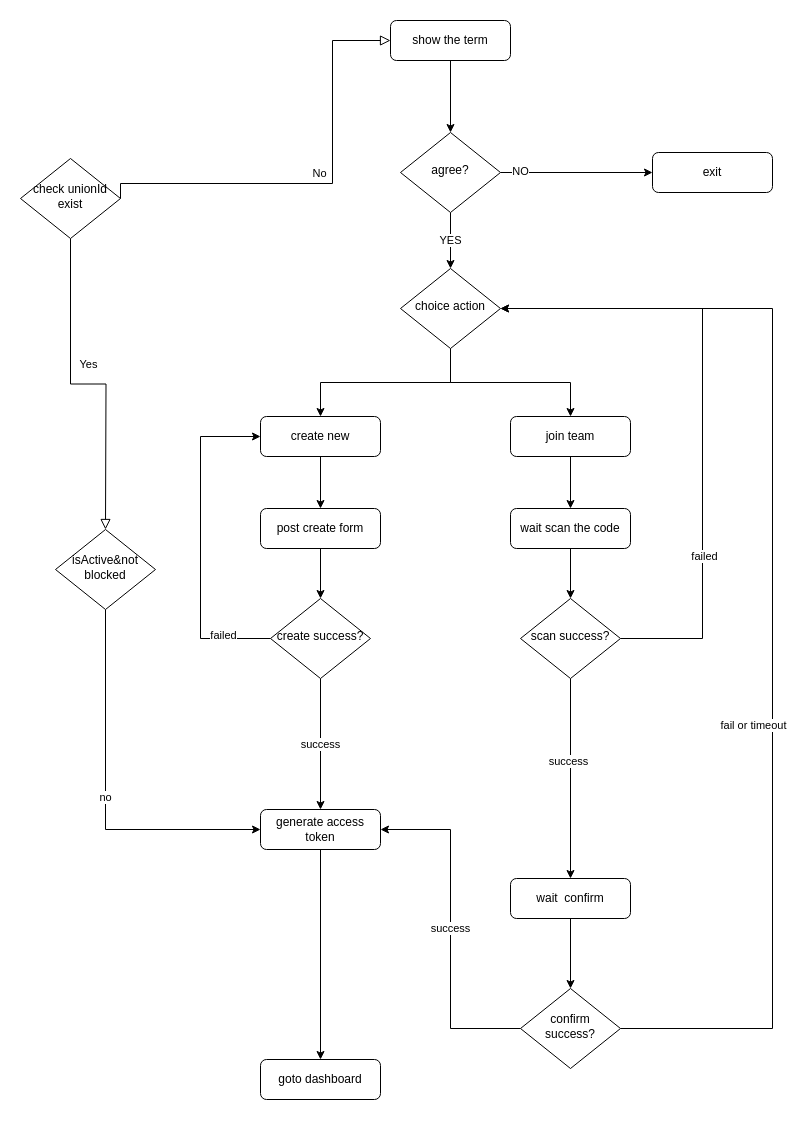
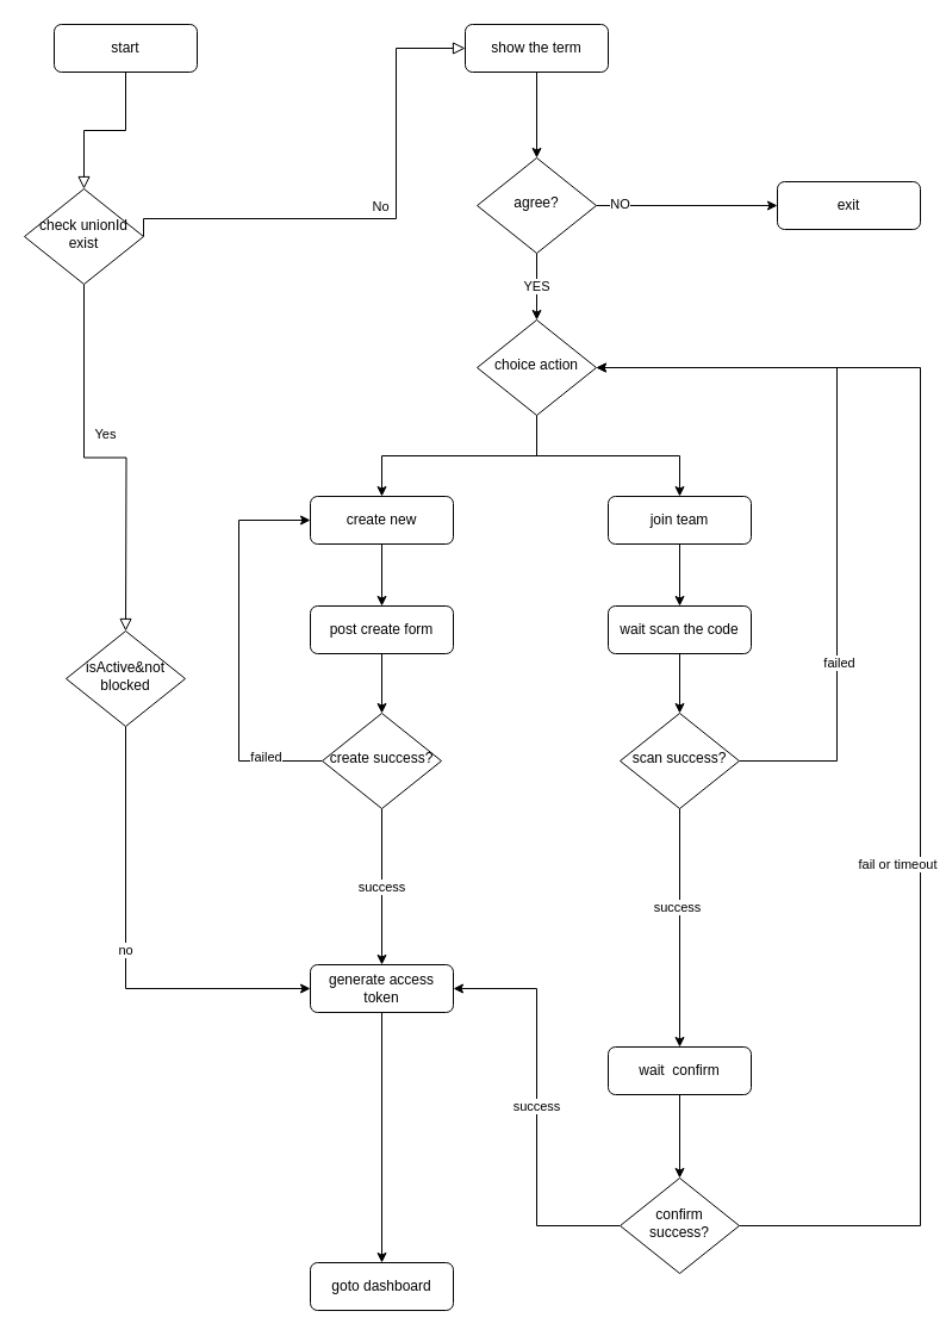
  <mxCell id="0" />
  <mxCell id="1" parent="0" />
+ <mxCell id="2" value="" style="rounded=0;html=1;jettySize=auto;orthogonalLoop=1;fontSize=11;endArrow=block;endFill=0;endSize=8;strokeWidth=1;shadow=0;labelBackgroundColor=none;edgeStyle=orthogonalEdgeStyle;" parent="1" source="3" target="6" edge="1"><mxGeometry relative="1" as="geometry" /></mxCell>
+ <mxCell id="3" value="start" style="rounded=1;whiteSpace=wrap;html=1;fontSize=12;glass=0;strokeWidth=1;shadow=0;" parent="1" vertex="1"><mxGeometry x="45" y="20" width="120" height="40" as="geometry" /></mxCell>
  <mxCell id="4" value="Yes" style="rounded=0;html=1;jettySize=auto;orthogonalLoop=1;fontSize=11;endArrow=block;endFill=0;endSize=8;strokeWidth=1;shadow=0;labelBackgroundColor=none;edgeStyle=orthogonalEdgeStyle;" parent="1" source="6" edge="1"><mxGeometry y="20" relative="1" as="geometry"><mxPoint as="offset" /><mxPoint x="105" y="529" as="targetPoint" /></mxGeometry></mxCell>
  <mxCell id="5" value="No" style="edgeStyle=orthogonalEdgeStyle;rounded=0;html=1;jettySize=auto;orthogonalLoop=1;fontSize=11;endArrow=block;endFill=0;endSize=8;strokeWidth=1;shadow=0;labelBackgroundColor=none;exitX=1;exitY=0.5;exitDx=0;exitDy=0;" parent="1" source="6" target="8" edge="1"><mxGeometry y="10" relative="1" as="geometry"><mxPoint as="offset" /><Array as="points"><mxPoint x="332" y="183" /><mxPoint x="332" y="40" /></Array></mxGeometry></mxCell>
  <mxCell id="6" value="check unionId exist" style="rhombus;whiteSpace=wrap;html=1;shadow=0;fontFamily=Helvetica;fontSize=12;align=center;strokeWidth=1;spacing=6;spacingTop=-4;" parent="1" vertex="1"><mxGeometry x="20" y="158" width="100" height="80" as="geometry" /></mxCell>
  <mxCell id="7" style="edgeStyle=orthogonalEdgeStyle;rounded=0;orthogonalLoop=1;jettySize=auto;html=1;exitX=0.5;exitY=1;exitDx=0;exitDy=0;entryX=0.5;entryY=0;entryDx=0;entryDy=0;" edge="1" parent="1" source="8" target="39"><mxGeometry relative="1" as="geometry" /></mxCell>
  <mxCell id="8" value="show the term" style="rounded=1;whiteSpace=wrap;html=1;fontSize=12;glass=0;strokeWidth=1;shadow=0;" parent="1" vertex="1"><mxGeometry x="390" y="20" width="120" height="40" as="geometry" /></mxCell>
  <mxCell id="9" value="goto dashboard" style="rounded=1;whiteSpace=wrap;html=1;fontSize=12;glass=0;strokeWidth=1;shadow=0;" parent="1" vertex="1"><mxGeometry x="260" y="1059" width="120" height="40" as="geometry" /></mxCell>
  <mxCell id="10" style="edgeStyle=orthogonalEdgeStyle;rounded=0;orthogonalLoop=1;jettySize=auto;html=1;exitX=0.5;exitY=1;exitDx=0;exitDy=0;entryX=0.5;entryY=0;entryDx=0;entryDy=0;" edge="1" parent="1" source="11" target="24"><mxGeometry relative="1" as="geometry" /></mxCell>
  <mxCell id="11" value="join team" style="rounded=1;whiteSpace=wrap;html=1;fontSize=12;glass=0;strokeWidth=1;shadow=0;" vertex="1" parent="1"><mxGeometry x="510" y="416" width="120" height="40" as="geometry" /></mxCell>
  <mxCell id="12" style="edgeStyle=orthogonalEdgeStyle;rounded=0;orthogonalLoop=1;jettySize=auto;html=1;exitX=0.5;exitY=1;exitDx=0;exitDy=0;entryX=0.5;entryY=0;entryDx=0;entryDy=0;" edge="1" parent="1" source="13" target="18"><mxGeometry relative="1" as="geometry" /></mxCell>
  <mxCell id="13" value="create new" style="rounded=1;whiteSpace=wrap;html=1;fontSize=12;glass=0;strokeWidth=1;shadow=0;" vertex="1" parent="1"><mxGeometry x="260" y="416" width="120" height="40" as="geometry" /></mxCell>
  <mxCell id="14" style="edgeStyle=orthogonalEdgeStyle;rounded=0;orthogonalLoop=1;jettySize=auto;html=1;exitX=0.5;exitY=1;exitDx=0;exitDy=0;" edge="1" parent="1" source="16" target="13"><mxGeometry relative="1" as="geometry" /></mxCell>
  <mxCell id="15" style="edgeStyle=orthogonalEdgeStyle;rounded=0;orthogonalLoop=1;jettySize=auto;html=1;exitX=0.5;exitY=1;exitDx=0;exitDy=0;" edge="1" parent="1" source="16" target="11"><mxGeometry relative="1" as="geometry" /></mxCell>
  <mxCell id="16" value="choice action" style="rhombus;whiteSpace=wrap;html=1;shadow=0;fontFamily=Helvetica;fontSize=12;align=center;strokeWidth=1;spacing=6;spacingTop=-4;" vertex="1" parent="1"><mxGeometry x="400" y="268" width="100" height="80" as="geometry" /></mxCell>
  <mxCell id="17" style="edgeStyle=orthogonalEdgeStyle;rounded=0;orthogonalLoop=1;jettySize=auto;html=1;exitX=0.5;exitY=1;exitDx=0;exitDy=0;entryX=0.5;entryY=0;entryDx=0;entryDy=0;" edge="1" parent="1" source="18" target="22"><mxGeometry relative="1" as="geometry" /></mxCell>
  <mxCell id="18" value="post create form" style="rounded=1;whiteSpace=wrap;html=1;fontSize=12;glass=0;strokeWidth=1;shadow=0;" vertex="1" parent="1"><mxGeometry x="260" y="508" width="120" height="40" as="geometry" /></mxCell>
  <mxCell id="19" value="success" style="edgeStyle=orthogonalEdgeStyle;rounded=0;orthogonalLoop=1;jettySize=auto;html=1;exitX=0.5;exitY=1;exitDx=0;exitDy=0;entryX=0.5;entryY=0;entryDx=0;entryDy=0;" edge="1" parent="1" source="22" target="44"><mxGeometry relative="1" as="geometry" /></mxCell>
  <mxCell id="20" style="edgeStyle=orthogonalEdgeStyle;rounded=0;orthogonalLoop=1;jettySize=auto;html=1;exitX=0;exitY=0.5;exitDx=0;exitDy=0;entryX=0;entryY=0.5;entryDx=0;entryDy=0;" edge="1" parent="1" source="22" target="13"><mxGeometry relative="1" as="geometry"><Array as="points"><mxPoint x="200" y="638" /><mxPoint x="200" y="436" /></Array></mxGeometry></mxCell>
  <mxCell id="21" value="failed" style="edgeLabel;html=1;align=center;verticalAlign=middle;resizable=0;points=[];" vertex="1" connectable="0" parent="20"><mxGeometry x="-0.554" y="-4" relative="1" as="geometry"><mxPoint x="18" as="offset" /></mxGeometry></mxCell>
  <mxCell id="22" value="create success?" style="rhombus;whiteSpace=wrap;html=1;shadow=0;fontFamily=Helvetica;fontSize=12;align=center;strokeWidth=1;spacing=6;spacingTop=-4;" vertex="1" parent="1"><mxGeometry x="270" y="598" width="100" height="80" as="geometry" /></mxCell>
  <mxCell id="23" style="edgeStyle=orthogonalEdgeStyle;rounded=0;orthogonalLoop=1;jettySize=auto;html=1;entryX=0.5;entryY=0;entryDx=0;entryDy=0;" edge="1" parent="1" source="24" target="29"><mxGeometry relative="1" as="geometry" /></mxCell>
  <mxCell id="24" value="wait scan the code" style="rounded=1;whiteSpace=wrap;html=1;fontSize=12;glass=0;strokeWidth=1;shadow=0;" vertex="1" parent="1"><mxGeometry x="510" y="508" width="120" height="40" as="geometry" /></mxCell>
  <mxCell id="25" style="edgeStyle=orthogonalEdgeStyle;rounded=0;orthogonalLoop=1;jettySize=auto;html=1;exitX=0.5;exitY=1;exitDx=0;exitDy=0;" edge="1" parent="1" source="29" target="31"><mxGeometry relative="1" as="geometry" /></mxCell>
  <mxCell id="26" value="success" style="edgeLabel;html=1;align=center;verticalAlign=middle;resizable=0;points=[];" vertex="1" connectable="0" parent="25"><mxGeometry x="-0.18" y="-3" relative="1" as="geometry"><mxPoint as="offset" /></mxGeometry></mxCell>
  <mxCell id="27" style="edgeStyle=orthogonalEdgeStyle;rounded=0;orthogonalLoop=1;jettySize=auto;html=1;exitX=1;exitY=0.5;exitDx=0;exitDy=0;entryX=1;entryY=0.5;entryDx=0;entryDy=0;" edge="1" parent="1" source="29" target="16"><mxGeometry relative="1" as="geometry"><Array as="points"><mxPoint x="702" y="638" /><mxPoint x="702" y="308" /></Array></mxGeometry></mxCell>
  <mxCell id="28" value="failed" style="edgeLabel;html=1;align=center;verticalAlign=middle;resizable=0;points=[];" vertex="1" connectable="0" parent="27"><mxGeometry x="-0.461" y="-1" relative="1" as="geometry"><mxPoint as="offset" /></mxGeometry></mxCell>
  <mxCell id="29" value="scan success?" style="rhombus;whiteSpace=wrap;html=1;shadow=0;fontFamily=Helvetica;fontSize=12;align=center;strokeWidth=1;spacing=6;spacingTop=-4;" vertex="1" parent="1"><mxGeometry x="520" y="598" width="100" height="80" as="geometry" /></mxCell>
  <mxCell id="30" style="edgeStyle=orthogonalEdgeStyle;rounded=0;orthogonalLoop=1;jettySize=auto;html=1;exitX=0.5;exitY=1;exitDx=0;exitDy=0;entryX=0.5;entryY=0;entryDx=0;entryDy=0;" edge="1" parent="1" source="31" target="35"><mxGeometry relative="1" as="geometry" /></mxCell>
  <mxCell id="31" value="wait&amp;nbsp; confirm" style="rounded=1;whiteSpace=wrap;html=1;fontSize=12;glass=0;strokeWidth=1;shadow=0;" vertex="1" parent="1"><mxGeometry x="510" y="878" width="120" height="40" as="geometry" /></mxCell>
  <mxCell id="32" value="success" style="edgeStyle=orthogonalEdgeStyle;rounded=0;orthogonalLoop=1;jettySize=auto;html=1;exitX=0;exitY=0.5;exitDx=0;exitDy=0;entryX=1;entryY=0.5;entryDx=0;entryDy=0;" edge="1" parent="1" source="35" target="44"><mxGeometry relative="1" as="geometry"><mxPoint x="442" y="939" as="targetPoint" /></mxGeometry></mxCell>
  <mxCell id="33" style="edgeStyle=orthogonalEdgeStyle;rounded=0;orthogonalLoop=1;jettySize=auto;html=1;entryX=1;entryY=0.5;entryDx=0;entryDy=0;" edge="1" parent="1" source="35" target="16"><mxGeometry relative="1" as="geometry"><Array as="points"><mxPoint x="772" y="1028" /><mxPoint x="772" y="308" /></Array></mxGeometry></mxCell>
  <mxCell id="34" value="fail or timeout" style="edgeLabel;html=1;align=center;verticalAlign=middle;resizable=0;points=[];" vertex="1" connectable="0" parent="33"><mxGeometry x="-0.203" y="-1" relative="1" as="geometry"><mxPoint x="-21" as="offset" /></mxGeometry></mxCell>
  <mxCell id="35" value="confirm success?" style="rhombus;whiteSpace=wrap;html=1;shadow=0;fontFamily=Helvetica;fontSize=12;align=center;strokeWidth=1;spacing=6;spacingTop=-4;" vertex="1" parent="1"><mxGeometry x="520" y="988" width="100" height="80" as="geometry" /></mxCell>
  <mxCell id="36" value="YES" style="edgeStyle=orthogonalEdgeStyle;rounded=0;orthogonalLoop=1;jettySize=auto;html=1;exitX=0.5;exitY=1;exitDx=0;exitDy=0;" edge="1" parent="1" source="39" target="16"><mxGeometry relative="1" as="geometry" /></mxCell>
  <mxCell id="37" style="edgeStyle=orthogonalEdgeStyle;rounded=0;orthogonalLoop=1;jettySize=auto;html=1;exitX=1;exitY=0.5;exitDx=0;exitDy=0;" edge="1" parent="1" source="39" target="40"><mxGeometry relative="1" as="geometry" /></mxCell>
  <mxCell id="38" value="NO" style="edgeLabel;html=1;align=center;verticalAlign=middle;resizable=0;points=[];" vertex="1" connectable="0" parent="37"><mxGeometry x="-0.746" y="2" relative="1" as="geometry"><mxPoint as="offset" /></mxGeometry></mxCell>
  <mxCell id="39" value="agree?" style="rhombus;whiteSpace=wrap;html=1;shadow=0;fontFamily=Helvetica;fontSize=12;align=center;strokeWidth=1;spacing=6;spacingTop=-4;" vertex="1" parent="1"><mxGeometry x="400" y="132" width="100" height="80" as="geometry" /></mxCell>
  <mxCell id="40" value="exit" style="rounded=1;whiteSpace=wrap;html=1;fontSize=12;glass=0;strokeWidth=1;shadow=0;" vertex="1" parent="1"><mxGeometry x="652" y="152" width="120" height="40" as="geometry" /></mxCell>
  <mxCell id="41" value="no" style="edgeStyle=orthogonalEdgeStyle;rounded=0;orthogonalLoop=1;jettySize=auto;html=1;entryX=0;entryY=0.5;entryDx=0;entryDy=0;" edge="1" parent="1" source="42" target="44"><mxGeometry relative="1" as="geometry"><mxPoint x="162" y="789" as="targetPoint" /><Array as="points"><mxPoint x="105" y="829" /></Array></mxGeometry></mxCell>
  <mxCell id="42" value="isActive&amp;amp;not blocked" style="rhombus;whiteSpace=wrap;html=1;shadow=0;fontFamily=Helvetica;fontSize=12;align=center;strokeWidth=1;spacing=6;spacingTop=-4;" vertex="1" parent="1"><mxGeometry x="55" y="529" width="100" height="80" as="geometry" /></mxCell>
  <mxCell id="43" style="edgeStyle=orthogonalEdgeStyle;rounded=0;orthogonalLoop=1;jettySize=auto;html=1;entryX=0.5;entryY=0;entryDx=0;entryDy=0;" edge="1" parent="1" source="44" target="9"><mxGeometry relative="1" as="geometry" /></mxCell>
  <mxCell id="44" value="generate access token" style="rounded=1;whiteSpace=wrap;html=1;fontSize=12;glass=0;strokeWidth=1;shadow=0;" vertex="1" parent="1"><mxGeometry x="260" y="809" width="120" height="40" as="geometry" /></mxCell>
